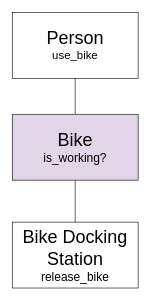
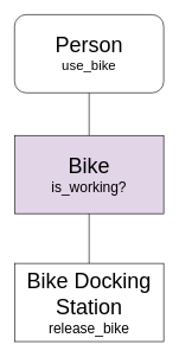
  <mxCell id="0" />
  <mxCell id="1" parent="0" />
- <mxCell id="2" value="&lt;font&gt;&lt;span style=&quot;font-size: 30px&quot;&gt;Person&lt;/span&gt;&lt;br&gt;&lt;font style=&quot;font-size: 19px&quot;&gt;use_bike&lt;/font&gt;&lt;br&gt;&lt;/font&gt;" style="rounded=0;whiteSpace=wrap;html=1;" vertex="1" parent="1"><mxGeometry x="20" y="20" width="210" height="110" as="geometry" /></mxCell>
+ <mxCell id="2" value="&lt;font&gt;&lt;span style=&quot;font-size: 30px&quot;&gt;Person&lt;/span&gt;&lt;br&gt;&lt;font style=&quot;font-size: 19px&quot;&gt;use_bike&lt;/font&gt;&lt;br&gt;&lt;/font&gt;" style="whiteSpace=wrap;html=1;rounded=1;" vertex="1" parent="1"><mxGeometry x="20" y="20" width="210" height="110" as="geometry" /></mxCell>
  <mxCell id="3" value="&lt;font&gt;&lt;span style=&quot;font-size: 30px&quot;&gt;Bike&lt;/span&gt;&lt;br&gt;&lt;font style=&quot;font-size: 20px&quot;&gt;is_working?&lt;/font&gt;&lt;br&gt;&lt;/font&gt;" style="rounded=0;whiteSpace=wrap;html=1;fillColor=#e1d5e7;" vertex="1" parent="1"><mxGeometry x="20" y="190" width="210" height="110" as="geometry" /></mxCell>
  <mxCell id="4" value="&lt;span style=&quot;font-size: 30px&quot;&gt;Bike Docking Station&lt;/span&gt;&lt;br&gt;&lt;font style=&quot;font-size: 20px&quot;&gt;release_bike&lt;/font&gt;" style="rounded=0;whiteSpace=wrap;html=1;" vertex="1" parent="1"><mxGeometry x="20" y="370" width="210" height="110" as="geometry" /></mxCell>
  <mxCell id="5" value="" style="endArrow=none;html=1;exitX=0.5;exitY=0;exitDx=0;exitDy=0;entryX=0.5;entryY=1;entryDx=0;entryDy=0;" edge="1" parent="1" source="4" target="3"><mxGeometry width="50" height="50" relative="1" as="geometry"><mxPoint x="160" y="280" as="sourcePoint" /><mxPoint x="210" y="230" as="targetPoint" /></mxGeometry></mxCell>
  <mxCell id="6" value="" style="endArrow=none;html=1;entryX=0.5;entryY=1;entryDx=0;entryDy=0;exitX=0.5;exitY=0;exitDx=0;exitDy=0;" edge="1" parent="1" source="3" target="2"><mxGeometry width="50" height="50" relative="1" as="geometry"><mxPoint x="30" y="340" as="sourcePoint" /><mxPoint x="80" y="290" as="targetPoint" /></mxGeometry></mxCell>
